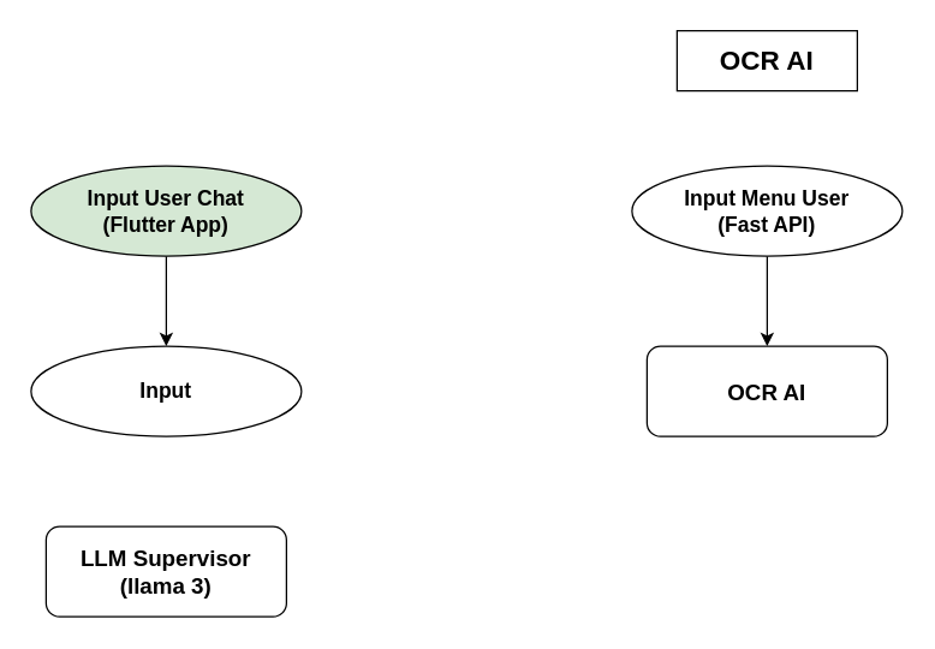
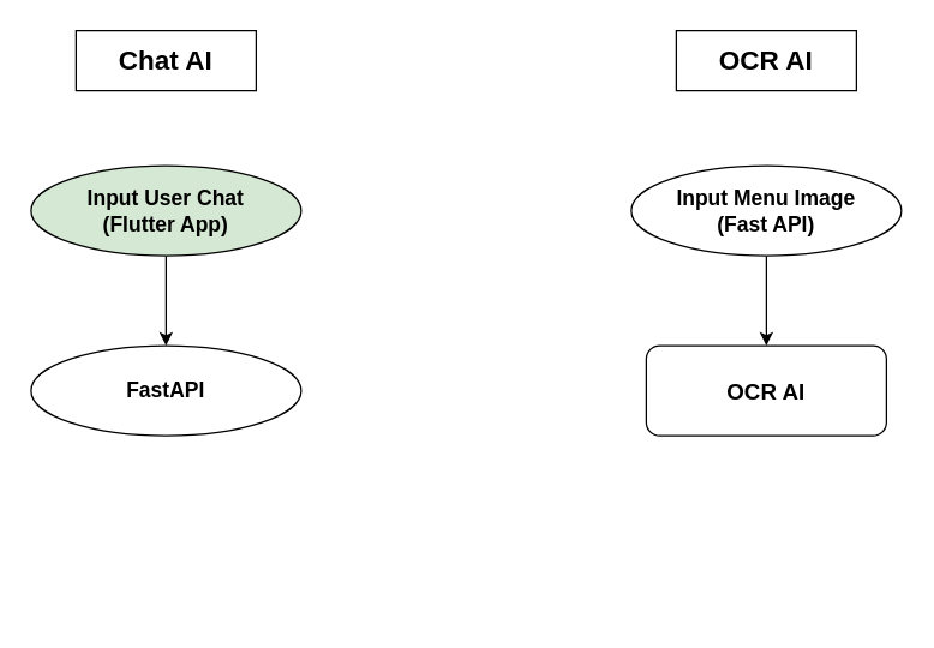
  <mxCell id="0" />
  <mxCell id="1" parent="0" />
+ <mxCell id="2" value="Chat AI" style="rounded=0;whiteSpace=wrap;html=1;fontSize=18;fontStyle=1" vertex="1" parent="1"><mxGeometry x="50" y="20" width="120" height="40" as="geometry" /></mxCell>
  <mxCell id="3" style="edgeStyle=orthogonalEdgeStyle;rounded=0;orthogonalLoop=1;jettySize=auto;html=1;entryX=0.5;entryY=0;entryDx=0;entryDy=0;" edge="1" parent="1" source="4" target="5"><mxGeometry relative="1" as="geometry" /></mxCell>
  <mxCell id="4" value="Input User Chat&lt;div&gt;(Flutter App)&lt;/div&gt;" style="ellipse;whiteSpace=wrap;html=1;fontStyle=1;fontSize=14;fillColor=#d5e8d4;" vertex="1" parent="1"><mxGeometry x="20" y="110" width="180" height="60" as="geometry" /></mxCell>
- <mxCell id="5" value="Input" style="ellipse;whiteSpace=wrap;html=1;fontStyle=1;fontSize=14;" vertex="1" parent="1"><mxGeometry x="20" y="230" width="180" height="60" as="geometry" /></mxCell>
- <mxCell id="6" value="LLM Supervisor&lt;div&gt;(llama 3)&lt;/div&gt;" style="rounded=1;whiteSpace=wrap;html=1;fontStyle=1;fontSize=15;" vertex="1" parent="1"><mxGeometry x="30" y="350" width="160" height="60" as="geometry" /></mxCell>
+ <mxCell id="5" value="FastAPI" style="ellipse;whiteSpace=wrap;html=1;fontStyle=1;fontSize=14;" vertex="1" parent="1"><mxGeometry x="20" y="230" width="180" height="60" as="geometry" /></mxCell>
  <mxCell id="7" value="OCR AI" style="rounded=0;whiteSpace=wrap;html=1;fontSize=18;fontStyle=1" vertex="1" parent="1"><mxGeometry x="450" y="20" width="120" height="40" as="geometry" /></mxCell>
  <mxCell id="8" style="edgeStyle=orthogonalEdgeStyle;rounded=0;orthogonalLoop=1;jettySize=auto;html=1;entryX=0.5;entryY=0;entryDx=0;entryDy=0;" edge="1" parent="1" source="9" target="10"><mxGeometry relative="1" as="geometry" /></mxCell>
- <mxCell id="9" value="Input Menu User&lt;div&gt;(Fast API)&lt;/div&gt;" style="ellipse;whiteSpace=wrap;html=1;fontStyle=1;fontSize=14;" vertex="1" parent="1"><mxGeometry x="420" y="110" width="180" height="60" as="geometry" /></mxCell>
+ <mxCell id="9" value="Input Menu Image&lt;div&gt;(Fast API)&lt;/div&gt;" style="ellipse;whiteSpace=wrap;html=1;fontStyle=1;fontSize=14;" vertex="1" parent="1"><mxGeometry x="420" y="110" width="180" height="60" as="geometry" /></mxCell>
  <mxCell id="10" value="OCR AI" style="rounded=1;whiteSpace=wrap;html=1;fontStyle=1;fontSize=15;" vertex="1" parent="1"><mxGeometry x="430" y="230" width="160" height="60" as="geometry" /></mxCell>
